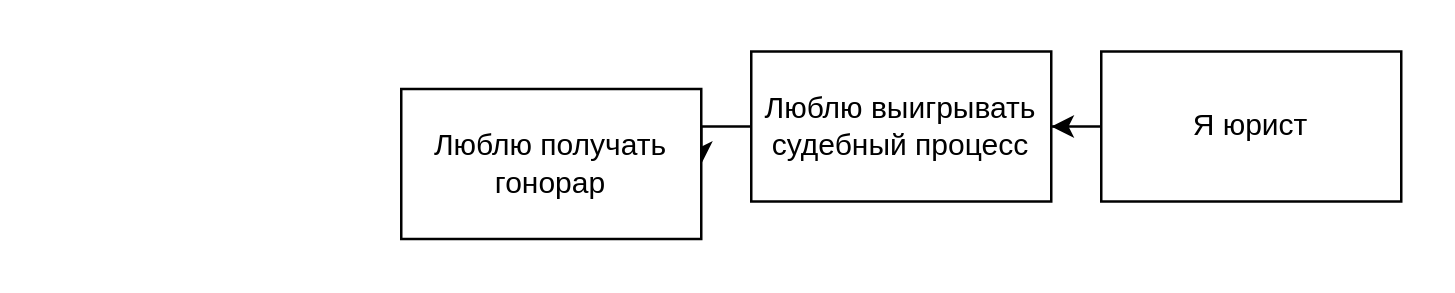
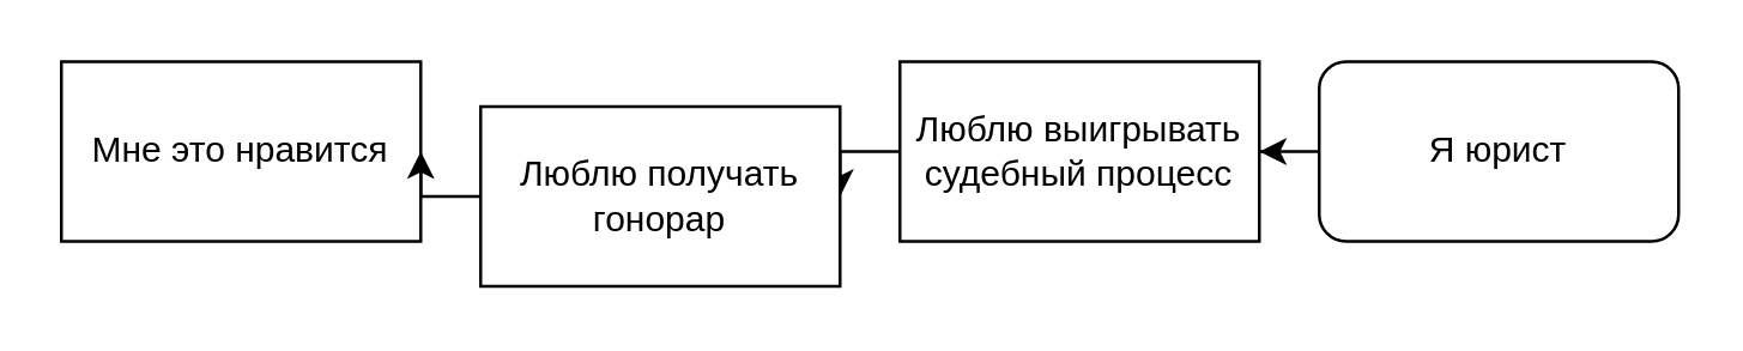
  <mxCell id="0" />
  <mxCell id="1" parent="0" />
+ <mxCell id="2" value="Мне это нравится" style="whiteSpace=wrap;html=1;" vertex="1" parent="1"><mxGeometry x="20" y="20" width="120" height="60" as="geometry" /></mxCell>
  <mxCell id="3" style="edgeStyle=orthogonalEdgeStyle;rounded=0;orthogonalLoop=1;jettySize=auto;html=1;" edge="1" parent="1" source="4" target="6"><mxGeometry relative="1" as="geometry" /></mxCell>
- <mxCell id="4" value="Я юрист" style="whiteSpace=wrap;html=1;" vertex="1" parent="1"><mxGeometry x="440" y="20" width="120" height="60" as="geometry" /></mxCell>
+ <mxCell id="4" value="Я юрист" style="whiteSpace=wrap;html=1;rounded=1;" vertex="1" parent="1"><mxGeometry x="440" y="20" width="120" height="60" as="geometry" /></mxCell>
  <mxCell id="5" style="edgeStyle=orthogonalEdgeStyle;rounded=0;orthogonalLoop=1;jettySize=auto;html=1;" edge="1" parent="1" source="6" target="8"><mxGeometry relative="1" as="geometry" /></mxCell>
  <mxCell id="6" value="Люблю выигрывать судебный процесс" style="whiteSpace=wrap;html=1;" vertex="1" parent="1"><mxGeometry x="300" y="20" width="120" height="60" as="geometry" /></mxCell>
+ <mxCell id="7" style="edgeStyle=orthogonalEdgeStyle;rounded=0;orthogonalLoop=1;jettySize=auto;html=1;" edge="1" parent="1" source="8" target="2"><mxGeometry relative="1" as="geometry" /></mxCell>
  <mxCell id="8" value="Люблю получать гонорар" style="whiteSpace=wrap;html=1;" vertex="1" parent="1"><mxGeometry x="160" y="35" width="120" height="60" as="geometry" /></mxCell>
